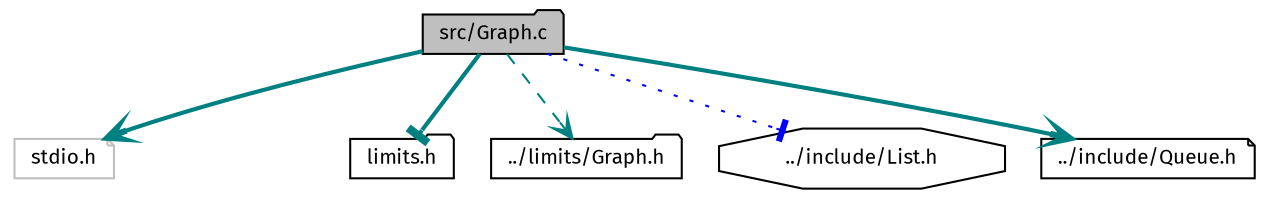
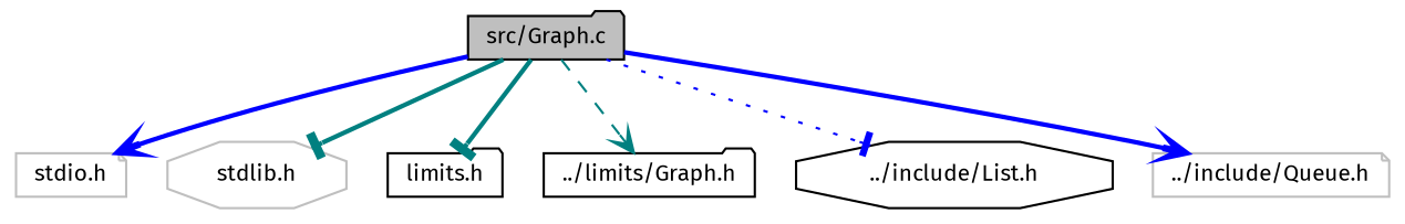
  digraph {
    fontname="Fira Sans"
    node [color=black fillcolor=white fontname="Fira Sans" fontsize=10 shape=folder style=filled]
    edge [arrowhead=vee color=teal fontname="Fira Sans" fontsize=10 labelfontname=Helvetica labelfontsize=10 style=bold]
    n1 [fillcolor=grey75 fontcolor=black height=0.2 label="src/Graph.c" width=0.4]
    n2 [color=grey75 height=0.2 label="stdio.h" shape=note width=0.4]
+   n3 [color=grey75 height=0.2 label="stdlib.h" shape=octagon width=0.4]
    n4 [height=0.2 label="limits.h" width=0.4]
    n5 [height=0.2 label="../limits/Graph.h" width=0.4]
    n6 [height=0.2 label="../include/List.h" shape=octagon width=0.4]
-   n7 [height=0.2 label="../include/Queue.h" shape=note width=0.4]
-   n1 -> n2
+   n7 [color=grey75 height=0.2 label="../include/Queue.h" shape=note width=0.4]
+   n1 -> n2 [color=blue]
+   n1 -> n3 [arrowhead=tee]
    n1 -> n4 [arrowhead=tee]
    n1 -> n5 [style=dashed]
    n1 -> n6 [arrowhead=tee color=blue style=dotted]
-   n1 -> n7
+   n1 -> n7 [color=blue]
  }
